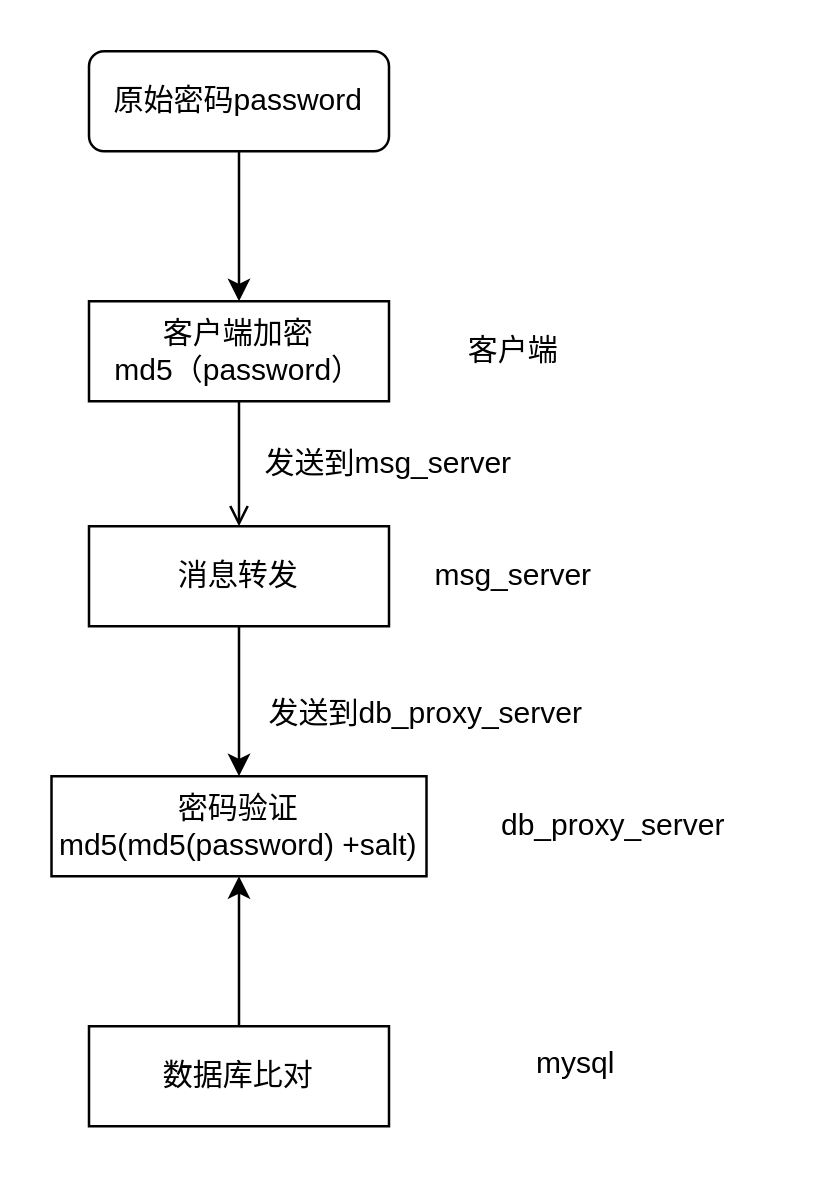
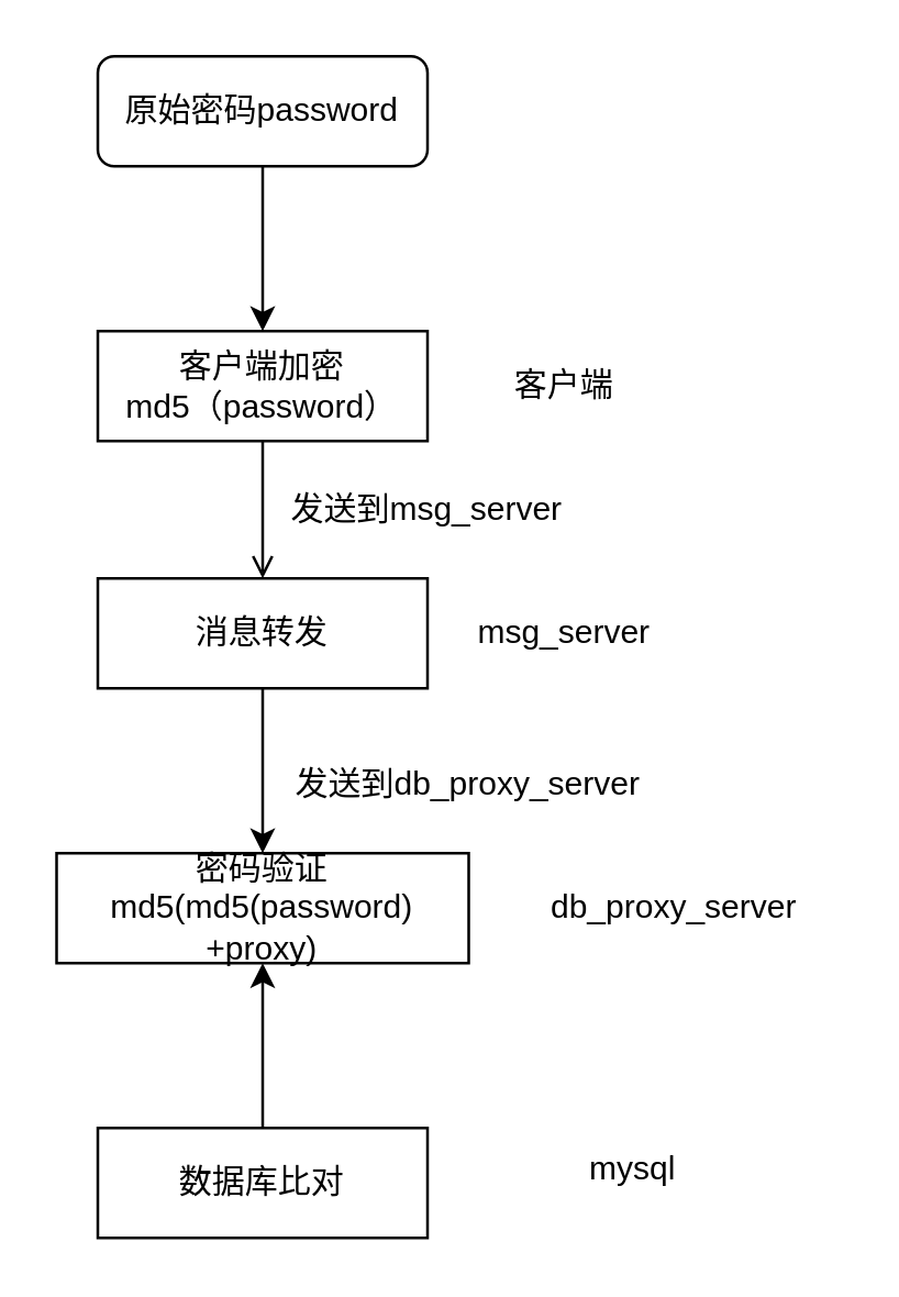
  <mxCell id="0" />
  <mxCell id="1" parent="0" />
  <mxCell id="2" style="edgeStyle=orthogonalEdgeStyle;rounded=0;orthogonalLoop=1;jettySize=auto;html=1;entryX=0.5;entryY=0;entryDx=0;entryDy=0;" edge="1" parent="1" source="3" target="11"><mxGeometry relative="1" as="geometry" /></mxCell>
  <mxCell id="3" value="消息转发" style="rounded=0;whiteSpace=wrap;html=1;" vertex="1" parent="1"><mxGeometry x="35" y="210" width="120" height="40" as="geometry" /></mxCell>
  <mxCell id="4" style="edgeStyle=orthogonalEdgeStyle;rounded=0;orthogonalLoop=1;jettySize=auto;html=1;entryX=0.5;entryY=0;entryDx=0;entryDy=0;" edge="1" parent="1" source="5" target="7"><mxGeometry relative="1" as="geometry" /></mxCell>
  <mxCell id="5" value="原始密码password" style="whiteSpace=wrap;html=1;rounded=1;" vertex="1" parent="1"><mxGeometry x="35" y="20" width="120" height="40" as="geometry" /></mxCell>
  <mxCell id="6" style="edgeStyle=orthogonalEdgeStyle;rounded=0;orthogonalLoop=1;jettySize=auto;html=1;entryX=0.5;entryY=0;entryDx=0;entryDy=0;endArrow=open;" edge="1" parent="1" source="7" target="3"><mxGeometry relative="1" as="geometry" /></mxCell>
  <mxCell id="7" value="客户端加密&lt;br&gt;md5（password）" style="rounded=0;whiteSpace=wrap;html=1;" vertex="1" parent="1"><mxGeometry x="35" y="120" width="120" height="40" as="geometry" /></mxCell>
  <mxCell id="8" value="发送到msg_server" style="text;strokeColor=none;align=center;fillColor=none;html=1;verticalAlign=middle;whiteSpace=wrap;rounded=0;" vertex="1" parent="1"><mxGeometry x="95" y="170" width="120" height="30" as="geometry" /></mxCell>
  <mxCell id="9" value="msg_server" style="text;strokeColor=none;align=center;fillColor=none;html=1;verticalAlign=middle;whiteSpace=wrap;rounded=0;" vertex="1" parent="1"><mxGeometry x="145" y="215" width="120" height="30" as="geometry" /></mxCell>
  <mxCell id="10" value="客户端" style="text;strokeColor=none;align=center;fillColor=none;html=1;verticalAlign=middle;whiteSpace=wrap;rounded=0;" vertex="1" parent="1"><mxGeometry x="145" y="125" width="120" height="30" as="geometry" /></mxCell>
- <mxCell id="11" value="密码验证&lt;br&gt;md5(md5(password) +salt)" style="rounded=0;whiteSpace=wrap;html=1;" vertex="1" parent="1"><mxGeometry x="20" y="310" width="150" height="40" as="geometry" /></mxCell>
+ <mxCell id="11" value="密码验证&lt;br&gt;md5(md5(password) +proxy)" style="rounded=0;whiteSpace=wrap;html=1;" vertex="1" parent="1"><mxGeometry x="20" y="310" width="150" height="40" as="geometry" /></mxCell>
  <mxCell id="12" value="db_proxy_server" style="text;strokeColor=none;align=center;fillColor=none;html=1;verticalAlign=middle;whiteSpace=wrap;rounded=0;" vertex="1" parent="1"><mxGeometry x="185" y="315" width="120" height="30" as="geometry" /></mxCell>
  <mxCell id="13" value="发送到db_proxy_server" style="text;strokeColor=none;align=center;fillColor=none;html=1;verticalAlign=middle;whiteSpace=wrap;rounded=0;" vertex="1" parent="1"><mxGeometry x="95" y="270" width="150" height="30" as="geometry" /></mxCell>
  <mxCell id="14" style="edgeStyle=orthogonalEdgeStyle;rounded=0;orthogonalLoop=1;jettySize=auto;html=1;entryX=0.5;entryY=1;entryDx=0;entryDy=0;" edge="1" parent="1" source="15" target="11"><mxGeometry relative="1" as="geometry" /></mxCell>
  <mxCell id="15" value="数据库比对" style="rounded=0;whiteSpace=wrap;html=1;" vertex="1" parent="1"><mxGeometry x="35" y="410" width="120" height="40" as="geometry" /></mxCell>
  <mxCell id="16" value="mysql" style="text;strokeColor=none;align=center;fillColor=none;html=1;verticalAlign=middle;whiteSpace=wrap;rounded=0;" vertex="1" parent="1"><mxGeometry x="170" y="410" width="120" height="30" as="geometry" /></mxCell>
